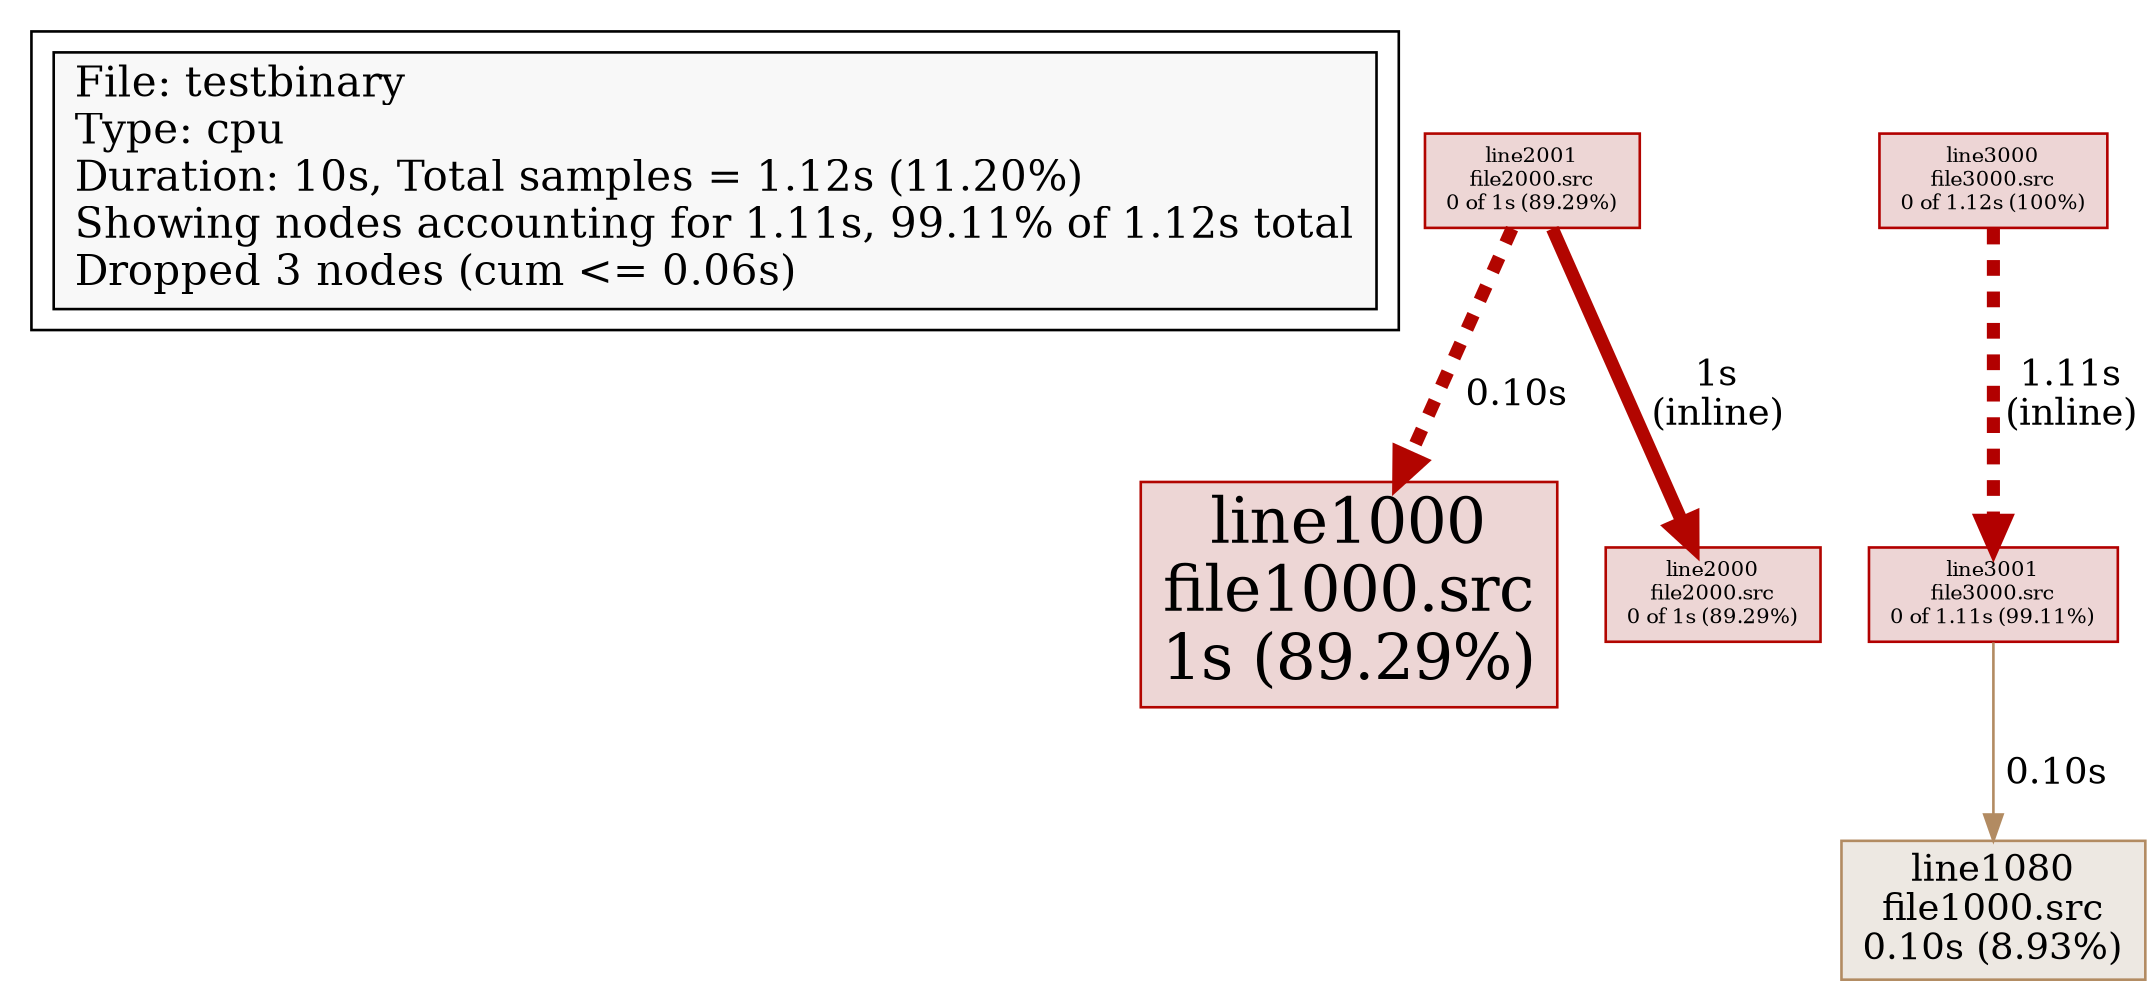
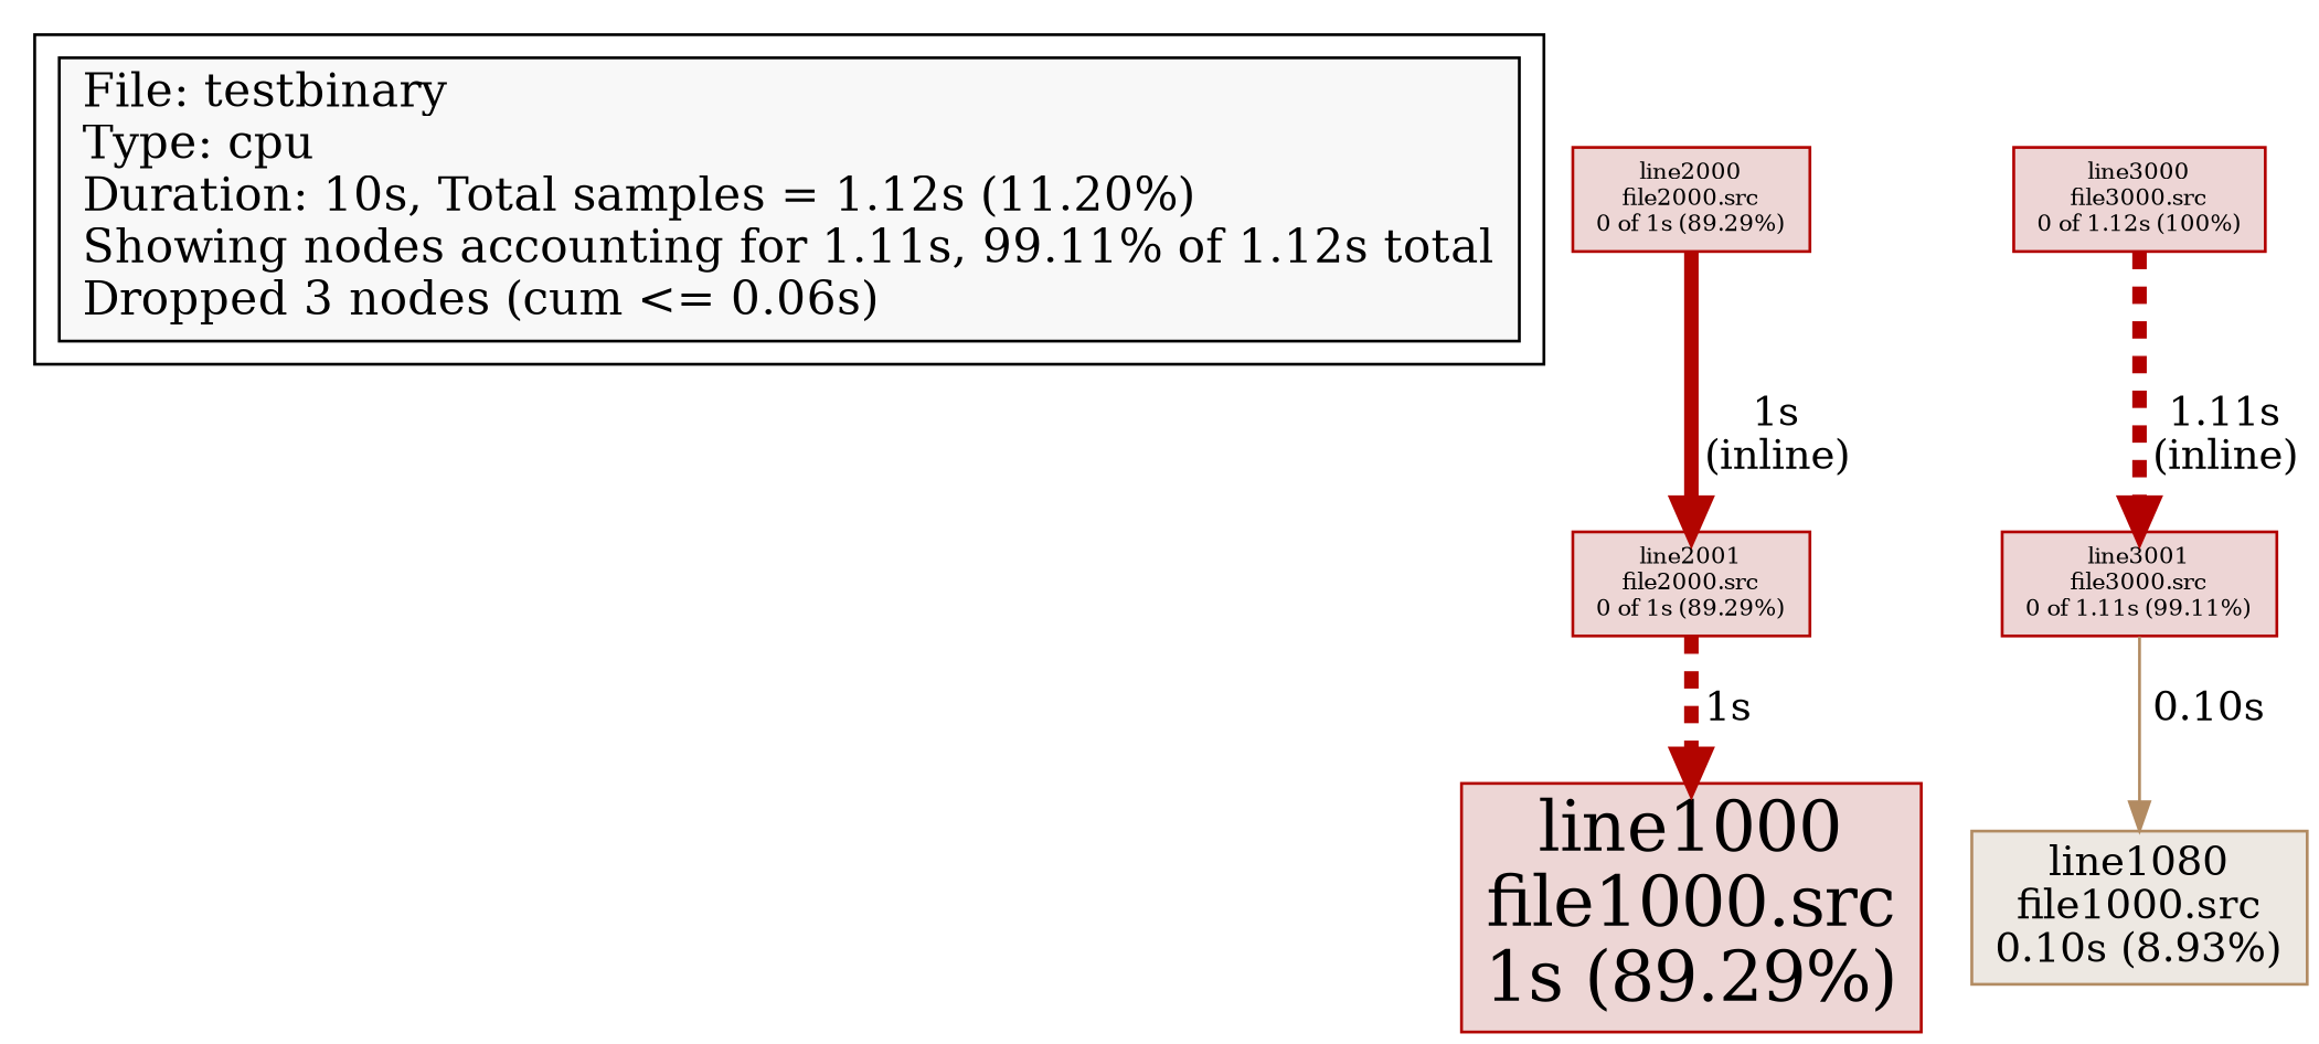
  digraph {
    node [fillcolor="#edd6d5" fontsize=8 shape=box style=filled color="#b20500"]
    edge [color="#b20500" penwidth=5 style=dashed weight=90]
    n1 [fillcolor="#f8f8f8" fontsize=16 label="File: testbinary\lType: cpu\lDuration: 10s, Total samples = 1.12s (11.20%)\lShowing nodes accounting for 1.11s, 99.11% of 1.12s total\lDropped 3 nodes (cum <= 0.06s)\l" color=""]
    n2 [fontsize=24 label="line1000\nfile1000.src\n1s (89.29%)"]
    n3 [color="#b20000" fillcolor="#edd5d5" label="line3000\nfile3000.src\n0 of 1.12s (100%)"]
    n4 [color="#b20000" fillcolor="#edd5d5" label="line3001\nfile3000.src\n0 of 1.11s (99.11%)"]
    n5 [color="#b28b62" fillcolor="#ede8e2" fontsize=14 label="line1080\nfile1000.src\n0.10s (8.93%)"]
    n6 [label="line2000\nfile2000.src\n0 of 1s (89.29%)"]
    n7 [label="line2001\nfile2000.src\n0 of 1s (89.29%)"]
    subgraph cluster_1 {
      n1
    }
    n3 -> n4 [color="#b20000" label=" 1.11s\n (inline)" weight=100]
    n4 -> n5 [color="#b28b62" label=" 0.10s" style=solid weight=9 penwidth=""]
-   n7 -> n6 [label=" 1s\n (inline)" style=bold]
-   n7 -> n2 [label=" 0.10s"]
+   n6 -> n7 [label=" 1s\n (inline)" style=bold]
+   n7 -> n2 [label=" 1s"]
  }
